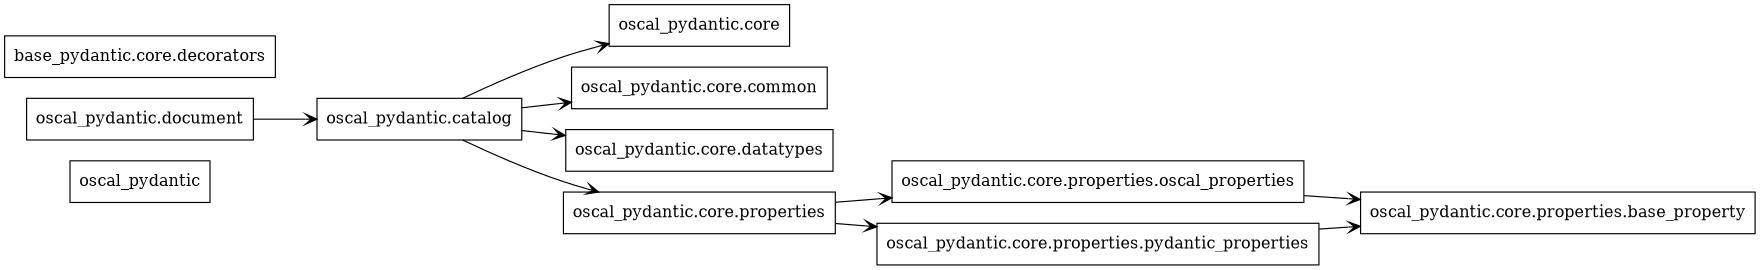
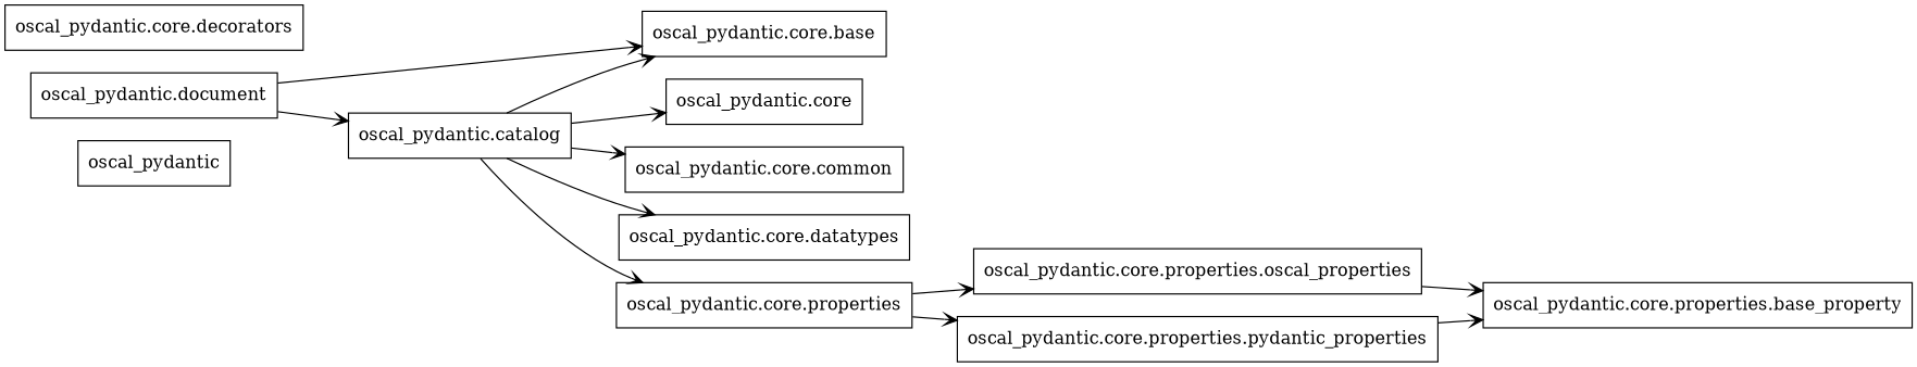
  digraph {
    rankdir=LR
    node [color=black shape=box style=solid]
    edge [arrowhead=open arrowtail=none]
    n1 [label=oscal_pydantic]
    n2 [label="oscal_pydantic.catalog"]
    n3 [label="oscal_pydantic.core"]
+   n4 [label="oscal_pydantic.core.base"]
    n5 [label="oscal_pydantic.core.common"]
    n6 [label="oscal_pydantic.core.datatypes"]
    n7 [label="oscal_pydantic.core.properties"]
    n8 [label="oscal_pydantic.core.properties.oscal_properties"]
    n9 [label="oscal_pydantic.core.properties.pydantic_properties"]
-   n10 [label="base_pydantic.core.decorators"]
+   n10 [label="oscal_pydantic.core.decorators"]
    n11 [label="oscal_pydantic.core.properties.base_property"]
    n12 [label="oscal_pydantic.document"]
    n2 -> n3
+   n2 -> n4
    n2 -> n5
    n2 -> n6
    n2 -> n7
    n7 -> n8
    n7 -> n9
    n8 -> n11
    n9 -> n11
    n12 -> n2
+   n12 -> n4
  }
